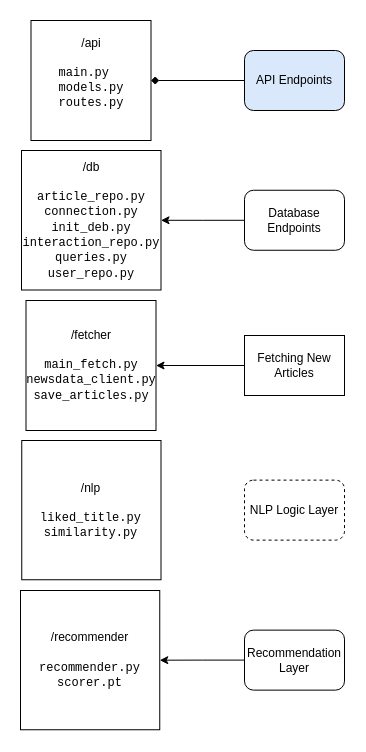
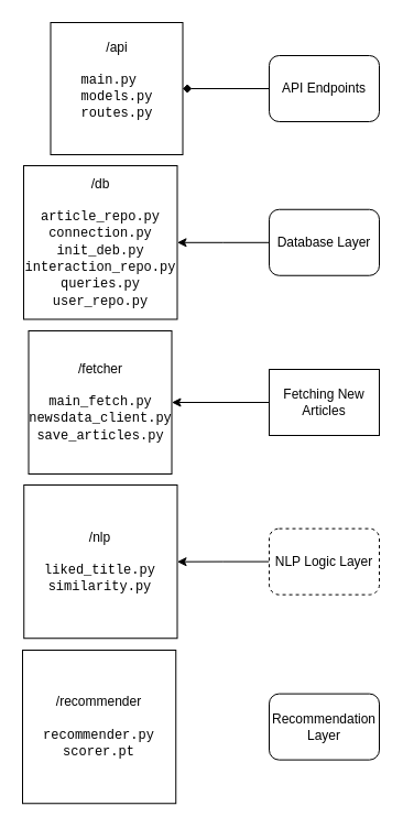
  <mxCell id="0" />
  <mxCell id="1" parent="0" />
- <mxCell id="2" value="/api&lt;div&gt;&lt;br&gt;&lt;/div&gt;&lt;div style=&quot;text-align: left;&quot;&gt;&lt;font face=&quot;Courier New&quot;&gt;main.py&lt;/font&gt;&lt;/div&gt;&lt;div style=&quot;text-align: left;&quot;&gt;&lt;font face=&quot;Courier New&quot;&gt;models.py&lt;/font&gt;&lt;/div&gt;&lt;div style=&quot;text-align: left;&quot;&gt;&lt;font face=&quot;Courier New&quot;&gt;routes.py&lt;/font&gt;&lt;/div&gt;&lt;div style=&quot;text-align: left;&quot;&gt;&lt;br&gt;&lt;/div&gt;" style="whiteSpace=wrap;html=1;aspect=fixed;" vertex="1" parent="1"><mxGeometry x="30.5" y="20" width="120" height="120" as="geometry" /></mxCell>
+ <mxCell id="2" value="/api&lt;div&gt;&lt;br&gt;&lt;/div&gt;&lt;div style=&quot;text-align: left;&quot;&gt;&lt;font face=&quot;Courier New&quot;&gt;main.py&lt;/font&gt;&lt;/div&gt;&lt;div style=&quot;text-align: left;&quot;&gt;&lt;font face=&quot;Courier New&quot;&gt;models.py&lt;/font&gt;&lt;/div&gt;&lt;div style=&quot;text-align: left;&quot;&gt;&lt;font face=&quot;Courier New&quot;&gt;routes.py&lt;/font&gt;&lt;/div&gt;&lt;div style=&quot;text-align: left;&quot;&gt;&lt;br&gt;&lt;/div&gt;" style="whiteSpace=wrap;html=1;aspect=fixed;" vertex="1" parent="1"><mxGeometry x="45.5" y="20" width="120" height="120" as="geometry" /></mxCell>
  <mxCell id="3" value="/db&lt;div&gt;&lt;br&gt;&lt;div&gt;&lt;font face=&quot;Courier New&quot;&gt;article_repo.py&lt;/font&gt;&lt;/div&gt;&lt;div&gt;&lt;font face=&quot;Courier New&quot;&gt;connection.py&lt;/font&gt;&lt;/div&gt;&lt;div&gt;&lt;font face=&quot;Courier New&quot;&gt;init_deb.py&lt;/font&gt;&lt;/div&gt;&lt;div&gt;&lt;font face=&quot;Courier New&quot;&gt;interaction_repo.py&lt;/font&gt;&lt;/div&gt;&lt;div&gt;&lt;font face=&quot;Courier New&quot;&gt;queries.py&lt;/font&gt;&lt;/div&gt;&lt;div&gt;&lt;font face=&quot;Courier New&quot;&gt;user_repo.py&lt;/font&gt;&lt;/div&gt;&lt;/div&gt;" style="whiteSpace=wrap;html=1;aspect=fixed;align=center;" vertex="1" parent="1"><mxGeometry x="21" y="150" width="139.5" height="139.5" as="geometry" /></mxCell>
  <mxCell id="4" value="/fetcher&lt;div&gt;&lt;br&gt;&lt;/div&gt;&lt;div&gt;&lt;font face=&quot;Courier New&quot;&gt;main_fetch.py&lt;/font&gt;&lt;/div&gt;&lt;div&gt;&lt;font face=&quot;Courier New&quot;&gt;newsdata_client.py&lt;/font&gt;&lt;/div&gt;&lt;div&gt;&lt;font face=&quot;Courier New&quot;&gt;save_articles.py&lt;/font&gt;&lt;/div&gt;" style="whiteSpace=wrap;html=1;aspect=fixed;" vertex="1" parent="1"><mxGeometry x="25.5" y="300" width="130" height="130" as="geometry" /></mxCell>
  <mxCell id="5" value="&lt;div&gt;&lt;span style=&quot;background-color: transparent; color: light-dark(rgb(0, 0, 0), rgb(255, 255, 255));&quot;&gt;/nlp&lt;/span&gt;&lt;/div&gt;&lt;div&gt;&lt;br&gt;&lt;div&gt;&lt;font face=&quot;Courier New&quot;&gt;liked_title.py&lt;/font&gt;&lt;/div&gt;&lt;div&gt;&lt;font face=&quot;Courier New&quot;&gt;similarity.py&lt;/font&gt;&lt;/div&gt;&lt;/div&gt;" style="whiteSpace=wrap;html=1;aspect=fixed;" vertex="1" parent="1"><mxGeometry x="21.25" y="440" width="139.25" height="139.25" as="geometry" /></mxCell>
  <mxCell id="6" value="&lt;div&gt;/recommender&lt;/div&gt;&lt;div&gt;&lt;font face=&quot;Courier New&quot;&gt;&lt;br&gt;&lt;/font&gt;&lt;/div&gt;&lt;div&gt;&lt;font face=&quot;Courier New&quot;&gt;recommender.py&lt;/font&gt;&lt;/div&gt;&lt;div&gt;&lt;font face=&quot;Courier New&quot;&gt;scorer.pt&lt;/font&gt;&lt;/div&gt;" style="whiteSpace=wrap;html=1;aspect=fixed;" vertex="1" parent="1"><mxGeometry x="20" y="590" width="139.25" height="139.25" as="geometry" /></mxCell>
  <mxCell id="7" value="" style="edgeStyle=orthogonalEdgeStyle;rounded=0;orthogonalLoop=1;jettySize=auto;html=1;endArrow=diamond;" edge="1" parent="1" source="8" target="2"><mxGeometry relative="1" as="geometry" /></mxCell>
- <mxCell id="8" value="API Endpoints" style="rounded=1;whiteSpace=wrap;html=1;fillColor=#dae8fc;" vertex="1" parent="1"><mxGeometry x="244" y="50" width="100" height="60" as="geometry" /></mxCell>
+ <mxCell id="8" value="API Endpoints" style="rounded=1;whiteSpace=wrap;html=1;" vertex="1" parent="1"><mxGeometry x="244" y="50" width="100" height="60" as="geometry" /></mxCell>
  <mxCell id="9" value="" style="edgeStyle=orthogonalEdgeStyle;rounded=0;orthogonalLoop=1;jettySize=auto;html=1;" edge="1" parent="1" source="10" target="3"><mxGeometry relative="1" as="geometry" /></mxCell>
- <mxCell id="10" value="Database Endpoints" style="rounded=1;whiteSpace=wrap;html=1;" vertex="1" parent="1"><mxGeometry x="244" y="189.75" width="100" height="60" as="geometry" /></mxCell>
+ <mxCell id="10" value="Database Layer" style="rounded=1;whiteSpace=wrap;html=1;" vertex="1" parent="1"><mxGeometry x="244" y="189.75" width="100" height="60" as="geometry" /></mxCell>
  <mxCell id="11" value="" style="edgeStyle=orthogonalEdgeStyle;rounded=0;orthogonalLoop=1;jettySize=auto;html=1;" edge="1" parent="1" source="12" target="4"><mxGeometry relative="1" as="geometry" /></mxCell>
  <mxCell id="12" value="Fetching New Articles" style="whiteSpace=wrap;html=1;rounded=0;" vertex="1" parent="1"><mxGeometry x="244" y="335" width="100" height="60" as="geometry" /></mxCell>
+ <mxCell id="13" value="" style="edgeStyle=orthogonalEdgeStyle;rounded=0;orthogonalLoop=1;jettySize=auto;html=1;" edge="1" parent="1" source="14" target="5"><mxGeometry relative="1" as="geometry" /></mxCell>
  <mxCell id="14" value="NLP Logic Layer" style="rounded=1;whiteSpace=wrap;html=1;dashed=1;" vertex="1" parent="1"><mxGeometry x="244" y="479.63" width="100" height="60" as="geometry" /></mxCell>
- <mxCell id="15" value="" style="edgeStyle=orthogonalEdgeStyle;rounded=0;orthogonalLoop=1;jettySize=auto;html=1;" edge="1" parent="1" source="16" target="6"><mxGeometry relative="1" as="geometry" /></mxCell>
  <mxCell id="16" value="Recommendation Layer" style="rounded=1;whiteSpace=wrap;html=1;" vertex="1" parent="1"><mxGeometry x="244" y="629.63" width="100" height="60" as="geometry" /></mxCell>
